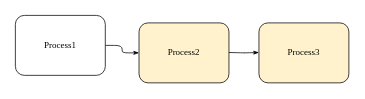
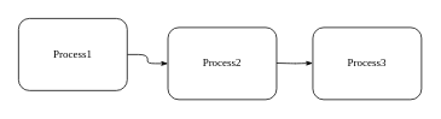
  <mxCell id="0" />
  <mxCell id="1" parent="0" />
  <mxCell id="2" style="edgeStyle=orthogonalEdgeStyle;rounded=1;html=1;labelBackgroundColor=none;startArrow=none;startFill=0;startSize=5;endArrow=classicThin;endFill=1;endSize=5;jettySize=auto;orthogonalLoop=1;strokeWidth=1;fontFamily=Verdana;fontSize=8;exitX=1;exitY=0.5;exitDx=0;exitDy=0;" parent="1" source="3" target="4" edge="1"><mxGeometry relative="1" as="geometry"><mxPoint x="45" y="310" as="sourcePoint" /></mxGeometry></mxCell>
  <mxCell id="3" value="Process1" style="rounded=1;whiteSpace=wrap;html=1;shadow=0;labelBackgroundColor=none;strokeWidth=1;fontFamily=Verdana;fontSize=12;align=center;" parent="1" vertex="1"><mxGeometry x="20" y="20" width="120" height="80" as="geometry" /></mxCell>
- <mxCell id="4" value="Process2" style="rounded=1;whiteSpace=wrap;html=1;shadow=0;labelBackgroundColor=none;strokeWidth=1;fontFamily=Verdana;fontSize=12;align=center;fillColor=#fff2cc;" vertex="1" parent="1"><mxGeometry x="185" y="30" width="120" height="80" as="geometry" /></mxCell>
- <mxCell id="5" value="Process3" style="rounded=1;whiteSpace=wrap;html=1;shadow=0;labelBackgroundColor=none;strokeWidth=1;fontFamily=Verdana;fontSize=12;align=center;fillColor=#fff2cc;" vertex="1" parent="1"><mxGeometry x="345" y="30" width="120" height="80" as="geometry" /></mxCell>
+ <mxCell id="4" value="Process2" style="rounded=1;whiteSpace=wrap;html=1;shadow=0;labelBackgroundColor=none;strokeWidth=1;fontFamily=Verdana;fontSize=12;align=center;" vertex="1" parent="1"><mxGeometry x="185" y="30" width="120" height="80" as="geometry" /></mxCell>
+ <mxCell id="5" value="Process3" style="rounded=1;whiteSpace=wrap;html=1;shadow=0;labelBackgroundColor=none;strokeWidth=1;fontFamily=Verdana;fontSize=12;align=center;" vertex="1" parent="1"><mxGeometry x="345" y="30" width="120" height="80" as="geometry" /></mxCell>
  <mxCell id="6" style="edgeStyle=orthogonalEdgeStyle;rounded=1;html=1;labelBackgroundColor=none;startArrow=none;startFill=0;startSize=5;endArrow=classicThin;endFill=1;endSize=5;jettySize=auto;orthogonalLoop=1;strokeWidth=1;fontFamily=Verdana;fontSize=8;exitX=1;exitY=0.5;exitDx=0;exitDy=0;" edge="1" parent="1"><mxGeometry relative="1" as="geometry"><mxPoint x="305" y="69.5" as="sourcePoint" /><mxPoint x="345" y="69.5" as="targetPoint" /></mxGeometry></mxCell>
